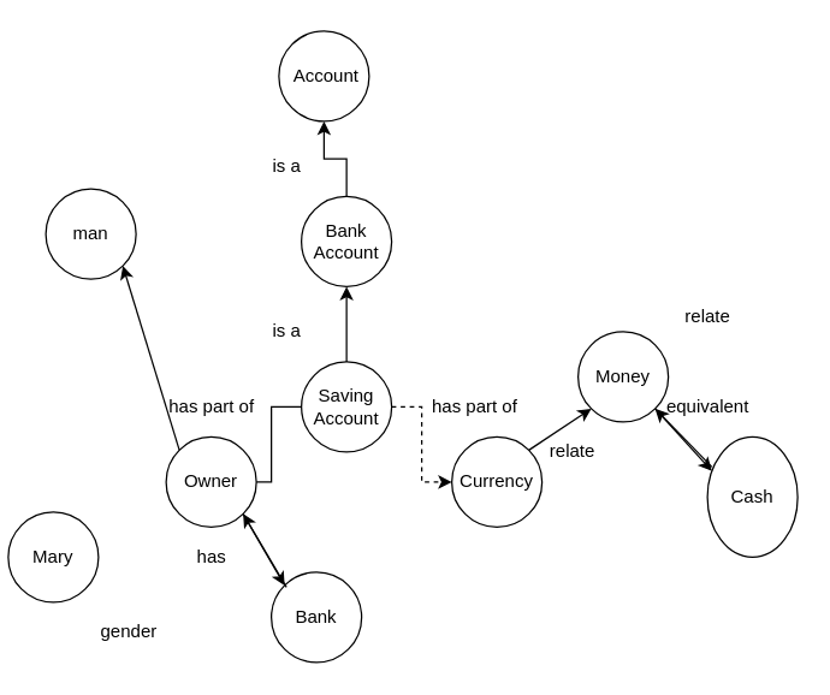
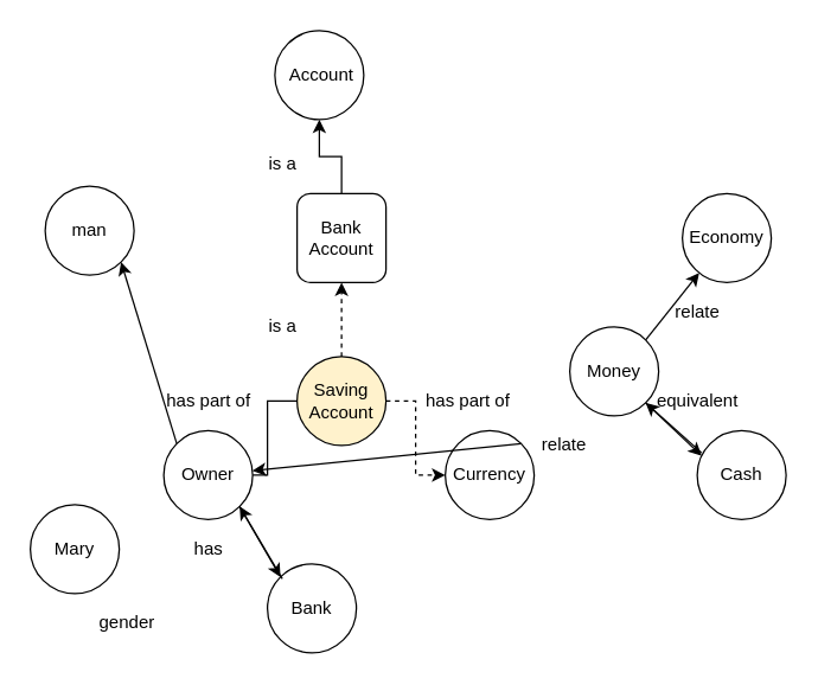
  <mxCell id="0" />
  <mxCell id="1" parent="0" />
- <mxCell id="2" value="" style="edgeStyle=orthogonalEdgeStyle;rounded=0;orthogonalLoop=1;jettySize=auto;html=1;" edge="1" parent="1" source="5" target="7"><mxGeometry relative="1" as="geometry" /></mxCell>
+ <mxCell id="2" value="" style="edgeStyle=orthogonalEdgeStyle;rounded=0;orthogonalLoop=1;jettySize=auto;html=1;dashed=1;" edge="1" parent="1" source="5" target="7"><mxGeometry relative="1" as="geometry" /></mxCell>
  <mxCell id="3" value="" style="edgeStyle=orthogonalEdgeStyle;rounded=0;orthogonalLoop=1;jettySize=auto;html=1;endArrow=none;" edge="1" parent="1" source="5" target="11"><mxGeometry relative="1" as="geometry" /></mxCell>
  <mxCell id="4" value="" style="edgeStyle=orthogonalEdgeStyle;rounded=0;orthogonalLoop=1;jettySize=auto;html=1;dashed=1;" edge="1" parent="1" source="5" target="12"><mxGeometry relative="1" as="geometry" /></mxCell>
- <mxCell id="5" value="Saving Account" style="ellipse;whiteSpace=wrap;html=1;aspect=fixed;" vertex="1" parent="1"><mxGeometry x="200" y="240" width="60" height="60" as="geometry" /></mxCell>
+ <mxCell id="5" value="Saving Account" style="ellipse;whiteSpace=wrap;html=1;aspect=fixed;fillColor=#fff2cc;" vertex="1" parent="1"><mxGeometry x="200" y="240" width="60" height="60" as="geometry" /></mxCell>
  <mxCell id="6" value="" style="edgeStyle=orthogonalEdgeStyle;rounded=0;orthogonalLoop=1;jettySize=auto;html=1;" edge="1" parent="1" source="7" target="8"><mxGeometry relative="1" as="geometry" /></mxCell>
- <mxCell id="7" value="Bank Account" style="ellipse;whiteSpace=wrap;html=1;aspect=fixed;" vertex="1" parent="1"><mxGeometry x="200" y="130" width="60" height="60" as="geometry" /></mxCell>
+ <mxCell id="7" value="Bank Account" style="whiteSpace=wrap;html=1;aspect=fixed;rounded=1;" vertex="1" parent="1"><mxGeometry x="200" y="130" width="60" height="60" as="geometry" /></mxCell>
  <mxCell id="8" value="&amp;nbsp;Account" style="ellipse;whiteSpace=wrap;html=1;aspect=fixed;" vertex="1" parent="1"><mxGeometry x="185" y="20" width="60" height="60" as="geometry" /></mxCell>
  <mxCell id="9" value="is a" style="text;html=1;align=center;verticalAlign=middle;resizable=0;points=[];autosize=1;strokeColor=none;fillColor=none;" vertex="1" parent="1"><mxGeometry x="175" y="210" width="30" height="20" as="geometry" /></mxCell>
  <mxCell id="10" value="is a" style="text;html=1;align=center;verticalAlign=middle;resizable=0;points=[];autosize=1;strokeColor=none;fillColor=none;" vertex="1" parent="1"><mxGeometry x="175" y="100" width="30" height="20" as="geometry" /></mxCell>
  <mxCell id="11" value="Owner" style="ellipse;whiteSpace=wrap;html=1;aspect=fixed;" vertex="1" parent="1"><mxGeometry x="110" y="290" width="60" height="60" as="geometry" /></mxCell>
  <mxCell id="12" value="Currency" style="ellipse;whiteSpace=wrap;html=1;aspect=fixed;" vertex="1" parent="1"><mxGeometry x="300" y="290" width="60" height="60" as="geometry" /></mxCell>
  <mxCell id="13" value="has part of" style="text;html=1;align=center;verticalAlign=middle;resizable=0;points=[];autosize=1;strokeColor=none;fillColor=none;" vertex="1" parent="1"><mxGeometry x="105" y="260" width="70" height="20" as="geometry" /></mxCell>
  <mxCell id="14" value="has part of" style="text;html=1;align=center;verticalAlign=middle;resizable=0;points=[];autosize=1;strokeColor=none;fillColor=none;" vertex="1" parent="1"><mxGeometry x="280" y="260" width="70" height="20" as="geometry" /></mxCell>
  <mxCell id="15" value="Money" style="ellipse;whiteSpace=wrap;html=1;aspect=fixed;" vertex="1" parent="1"><mxGeometry x="384" y="220" width="60" height="60" as="geometry" /></mxCell>
- <mxCell id="17" value="" style="endArrow=classic;html=1;rounded=0;exitX=1;exitY=0;exitDx=0;exitDy=0;entryX=0;entryY=1;entryDx=0;entryDy=0;" edge="1" parent="1" source="12" target="15"><mxGeometry width="50" height="50" relative="1" as="geometry"><mxPoint x="260" y="210" as="sourcePoint" /><mxPoint x="310" y="160" as="targetPoint" /></mxGeometry></mxCell>
+ <mxCell id="16" value="Economy" style="ellipse;whiteSpace=wrap;html=1;aspect=fixed;" vertex="1" parent="1"><mxGeometry x="460" y="130" width="60" height="60" as="geometry" /></mxCell>
+ <mxCell id="17" value="" style="endArrow=classic;html=1;rounded=0;exitX=1;exitY=0;exitDx=0;exitDy=0;" edge="1" parent="1" source="12" target="11"><mxGeometry width="50" height="50" relative="1" as="geometry"><mxPoint x="260" y="210" as="sourcePoint" /><mxPoint x="310" y="160" as="targetPoint" /></mxGeometry></mxCell>
+ <mxCell id="18" value="" style="endArrow=classic;html=1;rounded=0;exitX=1;exitY=0;exitDx=0;exitDy=0;" edge="1" parent="1" source="15" target="16"><mxGeometry width="50" height="50" relative="1" as="geometry"><mxPoint x="260" y="210" as="sourcePoint" /><mxPoint x="310" y="160" as="targetPoint" /></mxGeometry></mxCell>
  <mxCell id="19" value="relate" style="text;html=1;align=center;verticalAlign=middle;resizable=0;points=[];autosize=1;strokeColor=none;fillColor=none;" vertex="1" parent="1"><mxGeometry x="355" y="290" width="50" height="20" as="geometry" /></mxCell>
  <mxCell id="20" value="relate" style="text;html=1;align=center;verticalAlign=middle;resizable=0;points=[];autosize=1;strokeColor=none;fillColor=none;" vertex="1" parent="1"><mxGeometry x="445" y="200" width="50" height="20" as="geometry" /></mxCell>
  <mxCell id="21" value="Bank" style="ellipse;whiteSpace=wrap;html=1;aspect=fixed;" vertex="1" parent="1"><mxGeometry x="180" y="380" width="60" height="60" as="geometry" /></mxCell>
  <mxCell id="22" value="" style="endArrow=classic;html=1;rounded=0;exitX=1;exitY=1;exitDx=0;exitDy=0;entryX=0;entryY=0;entryDx=0;entryDy=0;" edge="1" parent="1" source="11" target="21"><mxGeometry width="50" height="50" relative="1" as="geometry"><mxPoint x="390" y="270" as="sourcePoint" /><mxPoint x="440" y="220" as="targetPoint" /></mxGeometry></mxCell>
  <mxCell id="23" value="" style="endArrow=classic;html=1;rounded=0;entryX=1;entryY=1;entryDx=0;entryDy=0;" edge="1" parent="1" target="11"><mxGeometry width="50" height="50" relative="1" as="geometry"><mxPoint x="190" y="390" as="sourcePoint" /><mxPoint x="440" y="220" as="targetPoint" /></mxGeometry></mxCell>
  <mxCell id="24" value="has" style="text;html=1;align=center;verticalAlign=middle;resizable=0;points=[];autosize=1;strokeColor=none;fillColor=none;" vertex="1" parent="1"><mxGeometry x="110" y="360" width="60" height="20" as="geometry" /></mxCell>
- <mxCell id="25" value="Cash" style="ellipse;whiteSpace=wrap;html=1;aspect=fixed;" vertex="1" parent="1"><mxGeometry x="470" y="290" width="60" height="80" as="geometry" /></mxCell>
+ <mxCell id="25" value="Cash" style="ellipse;whiteSpace=wrap;html=1;aspect=fixed;" vertex="1" parent="1"><mxGeometry x="470" y="290" width="60" height="60" as="geometry" /></mxCell>
  <mxCell id="26" value="" style="endArrow=classic;html=1;rounded=0;exitX=1;exitY=1;exitDx=0;exitDy=0;entryX=0.05;entryY=0.283;entryDx=0;entryDy=0;entryPerimeter=0;" edge="1" parent="1" source="15" target="25"><mxGeometry width="50" height="50" relative="1" as="geometry"><mxPoint x="390" y="270" as="sourcePoint" /><mxPoint x="440" y="220" as="targetPoint" /></mxGeometry></mxCell>
  <mxCell id="27" value="" style="endArrow=classic;html=1;rounded=0;entryX=1;entryY=1;entryDx=0;entryDy=0;exitX=0.05;exitY=0.25;exitDx=0;exitDy=0;exitPerimeter=0;" edge="1" parent="1" source="25" target="15"><mxGeometry width="50" height="50" relative="1" as="geometry"><mxPoint x="470" y="300" as="sourcePoint" /><mxPoint x="440" y="220" as="targetPoint" /></mxGeometry></mxCell>
  <mxCell id="28" value="equivalent" style="text;html=1;align=center;verticalAlign=middle;resizable=0;points=[];autosize=1;strokeColor=none;fillColor=none;" vertex="1" parent="1"><mxGeometry x="435" y="260" width="70" height="20" as="geometry" /></mxCell>
  <mxCell id="29" value="man" style="ellipse;whiteSpace=wrap;html=1;aspect=fixed;" vertex="1" parent="1"><mxGeometry x="30" y="125" width="60" height="60" as="geometry" /></mxCell>
  <mxCell id="30" value="" style="endArrow=classic;html=1;rounded=0;exitX=0;exitY=0;exitDx=0;exitDy=0;entryX=1;entryY=1;entryDx=0;entryDy=0;" edge="1" parent="1" source="11" target="29"><mxGeometry width="50" height="50" relative="1" as="geometry"><mxPoint x="390" y="270" as="sourcePoint" /><mxPoint x="440" y="220" as="targetPoint" /></mxGeometry></mxCell>
  <mxCell id="31" value="gender" style="text;html=1;align=center;verticalAlign=middle;resizable=0;points=[];autosize=1;strokeColor=none;fillColor=none;" vertex="1" parent="1"><mxGeometry x="60" y="410" width="50" height="20" as="geometry" /></mxCell>
- <mxCell id="32" value="Mary" style="ellipse;whiteSpace=wrap;html=1;aspect=fixed;" vertex="1" parent="1"><mxGeometry x="5" y="340" width="60" height="60" as="geometry" /></mxCell>
+ <mxCell id="32" value="Mary" style="ellipse;whiteSpace=wrap;html=1;aspect=fixed;" vertex="1" parent="1"><mxGeometry x="20" y="340" width="60" height="60" as="geometry" /></mxCell>
